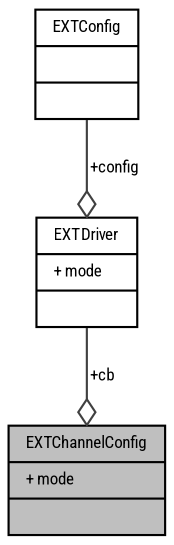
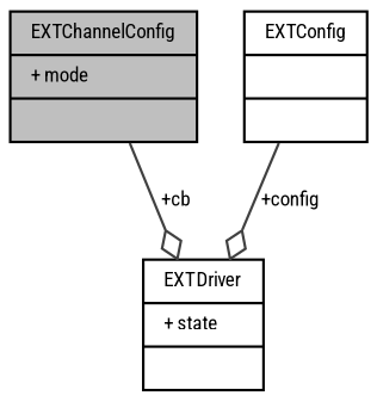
  digraph {
    fontname="Roboto Condensed"
    node [color=black fontname="Roboto Condensed" fontsize=8 shape=record]
    edge [arrowhead=odiamond color=grey25 fontname="Roboto Condensed" fontsize=8 labelfontname=Helvetica labelfontsize=8 style=solid]
    n1 [fillcolor=grey75 fontcolor=black height=0.2 label="{EXTChannelConfig\n|+ mode\l|}" style=filled width=0.4]
    n2 [height=0.2 label="{EXTConfig\n||}" width=0.4]
-   n3 [height=0.2 label="{EXTDriver\n|+ mode\l|}" width=0.4]
+   n3 [height=0.2 label="{EXTDriver\n|+ state\l|}" width=0.4]
    n2 -> n3 [label=" +config"]
-   n3 -> n1 [label=" +cb"]
+   n1 -> n3 [label=" +cb"]
  }
